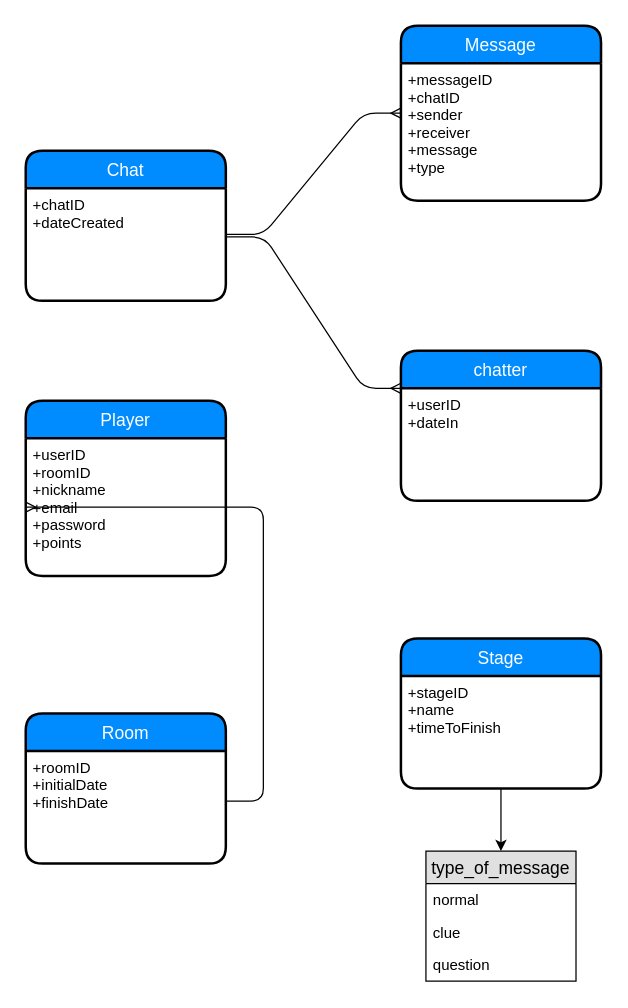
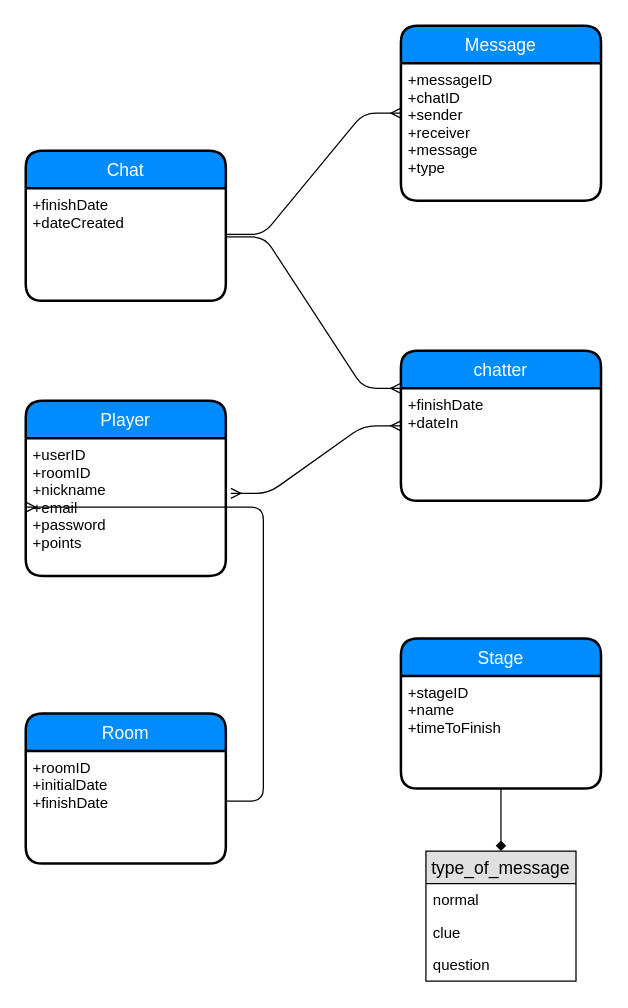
  <mxCell id="0" />
  <mxCell id="1" parent="0" />
+ <mxCell id="2" value="" style="edgeStyle=entityRelationEdgeStyle;fontSize=12;html=1;endArrow=ERmany;startArrow=ERmany;exitX=1.025;exitY=0.4;exitDx=0;exitDy=0;exitPerimeter=0;entryX=0;entryY=0.5;entryDx=0;entryDy=0;" edge="1" parent="1" source="6" target="17"><mxGeometry width="100" height="100" relative="1" as="geometry"><mxPoint x="280" y="460" as="sourcePoint" /><mxPoint x="380" y="360" as="targetPoint" /></mxGeometry></mxCell>
  <mxCell id="3" value="" style="edgeStyle=entityRelationEdgeStyle;fontSize=12;html=1;endArrow=ERmany;exitX=1;exitY=0.411;exitDx=0;exitDy=0;exitPerimeter=0;entryX=0;entryY=0.5;entryDx=0;entryDy=0;" edge="1" parent="1" source="22" target="19"><mxGeometry width="100" height="100" relative="1" as="geometry"><mxPoint x="280" y="460" as="sourcePoint" /><mxPoint x="380" y="360" as="targetPoint" /></mxGeometry></mxCell>
  <mxCell id="4" value="" style="edgeStyle=entityRelationEdgeStyle;fontSize=12;html=1;endArrow=ERmany;exitX=1.006;exitY=0.433;exitDx=0;exitDy=0;exitPerimeter=0;entryX=0;entryY=0.25;entryDx=0;entryDy=0;" edge="1" parent="1" source="22" target="17"><mxGeometry width="100" height="100" relative="1" as="geometry"><mxPoint x="260" y="460" as="sourcePoint" /><mxPoint x="360" y="360" as="targetPoint" /></mxGeometry></mxCell>
  <mxCell id="5" value="Player" style="swimlane;childLayout=stackLayout;horizontal=1;startSize=30;horizontalStack=0;fillColor=#008cff;fontColor=#FFFFFF;rounded=1;fontSize=14;fontStyle=0;strokeWidth=2;resizeParent=0;resizeLast=1;shadow=0;dashed=0;align=center;" vertex="1" parent="1"><mxGeometry x="20" y="320" width="160" height="140" as="geometry" /></mxCell>
  <mxCell id="6" value="+userID&#10;+roomID&#10;+nickname&#10;+email&#10;+password&#10;+points" style="align=left;strokeColor=none;fillColor=none;spacingLeft=4;fontSize=12;verticalAlign=top;resizable=0;rotatable=0;part=1;" vertex="1" parent="5"><mxGeometry y="30" width="160" height="110" as="geometry" /></mxCell>
  <mxCell id="7" value="Room" style="swimlane;childLayout=stackLayout;horizontal=1;startSize=30;horizontalStack=0;fillColor=#008cff;fontColor=#FFFFFF;rounded=1;fontSize=14;fontStyle=0;strokeWidth=2;resizeParent=0;resizeLast=1;shadow=0;dashed=0;align=center;" vertex="1" parent="1"><mxGeometry x="20" y="570" width="160" height="120" as="geometry" /></mxCell>
  <mxCell id="8" value="+roomID&#10;+initialDate&#10;+finishDate" style="align=left;strokeColor=none;fillColor=none;spacingLeft=4;fontSize=12;verticalAlign=top;resizable=0;rotatable=0;part=1;" vertex="1" parent="7"><mxGeometry y="30" width="160" height="90" as="geometry" /></mxCell>
  <mxCell id="9" value="" style="edgeStyle=entityRelationEdgeStyle;fontSize=12;html=1;endArrow=ERmany;entryX=0;entryY=0.5;entryDx=0;entryDy=0;" edge="1" parent="1" target="6"><mxGeometry width="100" height="100" relative="1" as="geometry"><mxPoint x="180" y="640" as="sourcePoint" /><mxPoint x="280" y="540" as="targetPoint" /></mxGeometry></mxCell>
  <mxCell id="10" value="Stage" style="swimlane;childLayout=stackLayout;horizontal=1;startSize=30;horizontalStack=0;fillColor=#008cff;fontColor=#FFFFFF;rounded=1;fontSize=14;fontStyle=0;strokeWidth=2;resizeParent=0;resizeLast=1;shadow=0;dashed=0;align=center;" vertex="1" parent="1"><mxGeometry x="320" y="510" width="160" height="120" as="geometry" /></mxCell>
  <mxCell id="11" value="+stageID&#10;+name&#10;+timeToFinish" style="align=left;strokeColor=none;fillColor=none;spacingLeft=4;fontSize=12;verticalAlign=top;resizable=0;rotatable=0;part=1;" vertex="1" parent="10"><mxGeometry y="30" width="160" height="90" as="geometry" /></mxCell>
  <mxCell id="12" value="type_of_message" style="swimlane;fontStyle=0;childLayout=stackLayout;horizontal=1;startSize=26;fillColor=#e0e0e0;horizontalStack=0;resizeParent=1;resizeParentMax=0;resizeLast=0;collapsible=1;marginBottom=0;swimlaneFillColor=#ffffff;align=center;fontSize=14;" vertex="1" parent="1"><mxGeometry x="340" y="680" width="120" height="104" as="geometry" /></mxCell>
  <mxCell id="13" value="normal" style="text;strokeColor=none;fillColor=none;spacingLeft=4;spacingRight=4;overflow=hidden;rotatable=0;points=[[0,0.5],[1,0.5]];portConstraint=eastwest;fontSize=12;" vertex="1" parent="12"><mxGeometry y="26" width="120" height="26" as="geometry" /></mxCell>
  <mxCell id="14" value="clue" style="text;strokeColor=none;fillColor=none;spacingLeft=4;spacingRight=4;overflow=hidden;rotatable=0;points=[[0,0.5],[1,0.5]];portConstraint=eastwest;fontSize=12;" vertex="1" parent="12"><mxGeometry y="52" width="120" height="26" as="geometry" /></mxCell>
  <mxCell id="15" value="question" style="text;strokeColor=none;fillColor=none;spacingLeft=4;spacingRight=4;overflow=hidden;rotatable=0;points=[[0,0.5],[1,0.5]];portConstraint=eastwest;fontSize=12;" vertex="1" parent="12"><mxGeometry y="78" width="120" height="26" as="geometry" /></mxCell>
- <mxCell id="16" style="edgeStyle=orthogonalEdgeStyle;rounded=0;orthogonalLoop=1;jettySize=auto;html=1;exitX=0.5;exitY=1;exitDx=0;exitDy=0;entryX=0.5;entryY=0;entryDx=0;entryDy=0;" edge="1" parent="1" source="11" target="12"><mxGeometry relative="1" as="geometry" /></mxCell>
+ <mxCell id="16" style="edgeStyle=orthogonalEdgeStyle;rounded=0;orthogonalLoop=1;jettySize=auto;html=1;exitX=0.5;exitY=1;exitDx=0;exitDy=0;entryX=0.5;entryY=0;entryDx=0;entryDy=0;endArrow=diamond;" edge="1" parent="1" source="11" target="12"><mxGeometry relative="1" as="geometry" /></mxCell>
  <mxCell id="17" value="chatter" style="swimlane;childLayout=stackLayout;horizontal=1;startSize=30;horizontalStack=0;fillColor=#008cff;fontColor=#FFFFFF;rounded=1;fontSize=14;fontStyle=0;strokeWidth=2;resizeParent=0;resizeLast=1;shadow=0;dashed=0;align=center;" vertex="1" parent="1"><mxGeometry x="320" y="280" width="160" height="120" as="geometry" /></mxCell>
- <mxCell id="18" value="+userID&#10;+dateIn" style="align=left;strokeColor=none;fillColor=none;spacingLeft=4;fontSize=12;verticalAlign=top;resizable=0;rotatable=0;part=1;" vertex="1" parent="17"><mxGeometry y="30" width="160" height="90" as="geometry" /></mxCell>
+ <mxCell id="18" value="+finishDate&#10;+dateIn" style="align=left;strokeColor=none;fillColor=none;spacingLeft=4;fontSize=12;verticalAlign=top;resizable=0;rotatable=0;part=1;" vertex="1" parent="17"><mxGeometry y="30" width="160" height="90" as="geometry" /></mxCell>
  <mxCell id="19" value="Message" style="swimlane;childLayout=stackLayout;horizontal=1;startSize=30;horizontalStack=0;fillColor=#008cff;fontColor=#FFFFFF;rounded=1;fontSize=14;fontStyle=0;strokeWidth=2;resizeParent=0;resizeLast=1;shadow=0;dashed=0;align=center;" vertex="1" parent="1"><mxGeometry x="320" y="20" width="160" height="140" as="geometry" /></mxCell>
  <mxCell id="20" value="+messageID&#10;+chatID&#10;+sender&#10;+receiver&#10;+message&#10;+type" style="align=left;strokeColor=none;fillColor=none;spacingLeft=4;fontSize=12;verticalAlign=top;resizable=0;rotatable=0;part=1;" vertex="1" parent="19"><mxGeometry y="30" width="160" height="110" as="geometry" /></mxCell>
  <mxCell id="21" value="Chat" style="swimlane;childLayout=stackLayout;horizontal=1;startSize=30;horizontalStack=0;fillColor=#008cff;fontColor=#FFFFFF;rounded=1;fontSize=14;fontStyle=0;strokeWidth=2;resizeParent=0;resizeLast=1;shadow=0;dashed=0;align=center;" vertex="1" parent="1"><mxGeometry x="20" y="120" width="160" height="120" as="geometry" /></mxCell>
- <mxCell id="22" value="+chatID&#10;+dateCreated" style="align=left;strokeColor=none;fillColor=none;spacingLeft=4;fontSize=12;verticalAlign=top;resizable=0;rotatable=0;part=1;" vertex="1" parent="21"><mxGeometry y="30" width="160" height="90" as="geometry" /></mxCell>
+ <mxCell id="22" value="+finishDate&#10;+dateCreated" style="align=left;strokeColor=none;fillColor=none;spacingLeft=4;fontSize=12;verticalAlign=top;resizable=0;rotatable=0;part=1;" vertex="1" parent="21"><mxGeometry y="30" width="160" height="90" as="geometry" /></mxCell>
